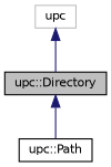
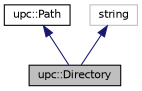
  digraph {
    fontname="DejaVu Sans"
    node [color=black fillcolor=white fontname="DejaVu Sans" fontsize=10 shape=record style=filled]
    edge [color=midnightblue dir=back fontname="DejaVu Sans" fontsize=10 labelfontname=Helvetica labelfontsize=10 style=solid]
    n1 [fillcolor=grey75 fontcolor=black height=0.2 label="upc::Directory" width=0.4]
    n2 [height=0.2 label="upc::Path" width=0.4]
-   n3 [color=grey75 height=0.2 label=upc width=0.4]
-   n1 -> n2
+   n3 [color=grey75 height=0.2 label=string width=0.4]
+   n2 -> n1
    n3 -> n1
  }
